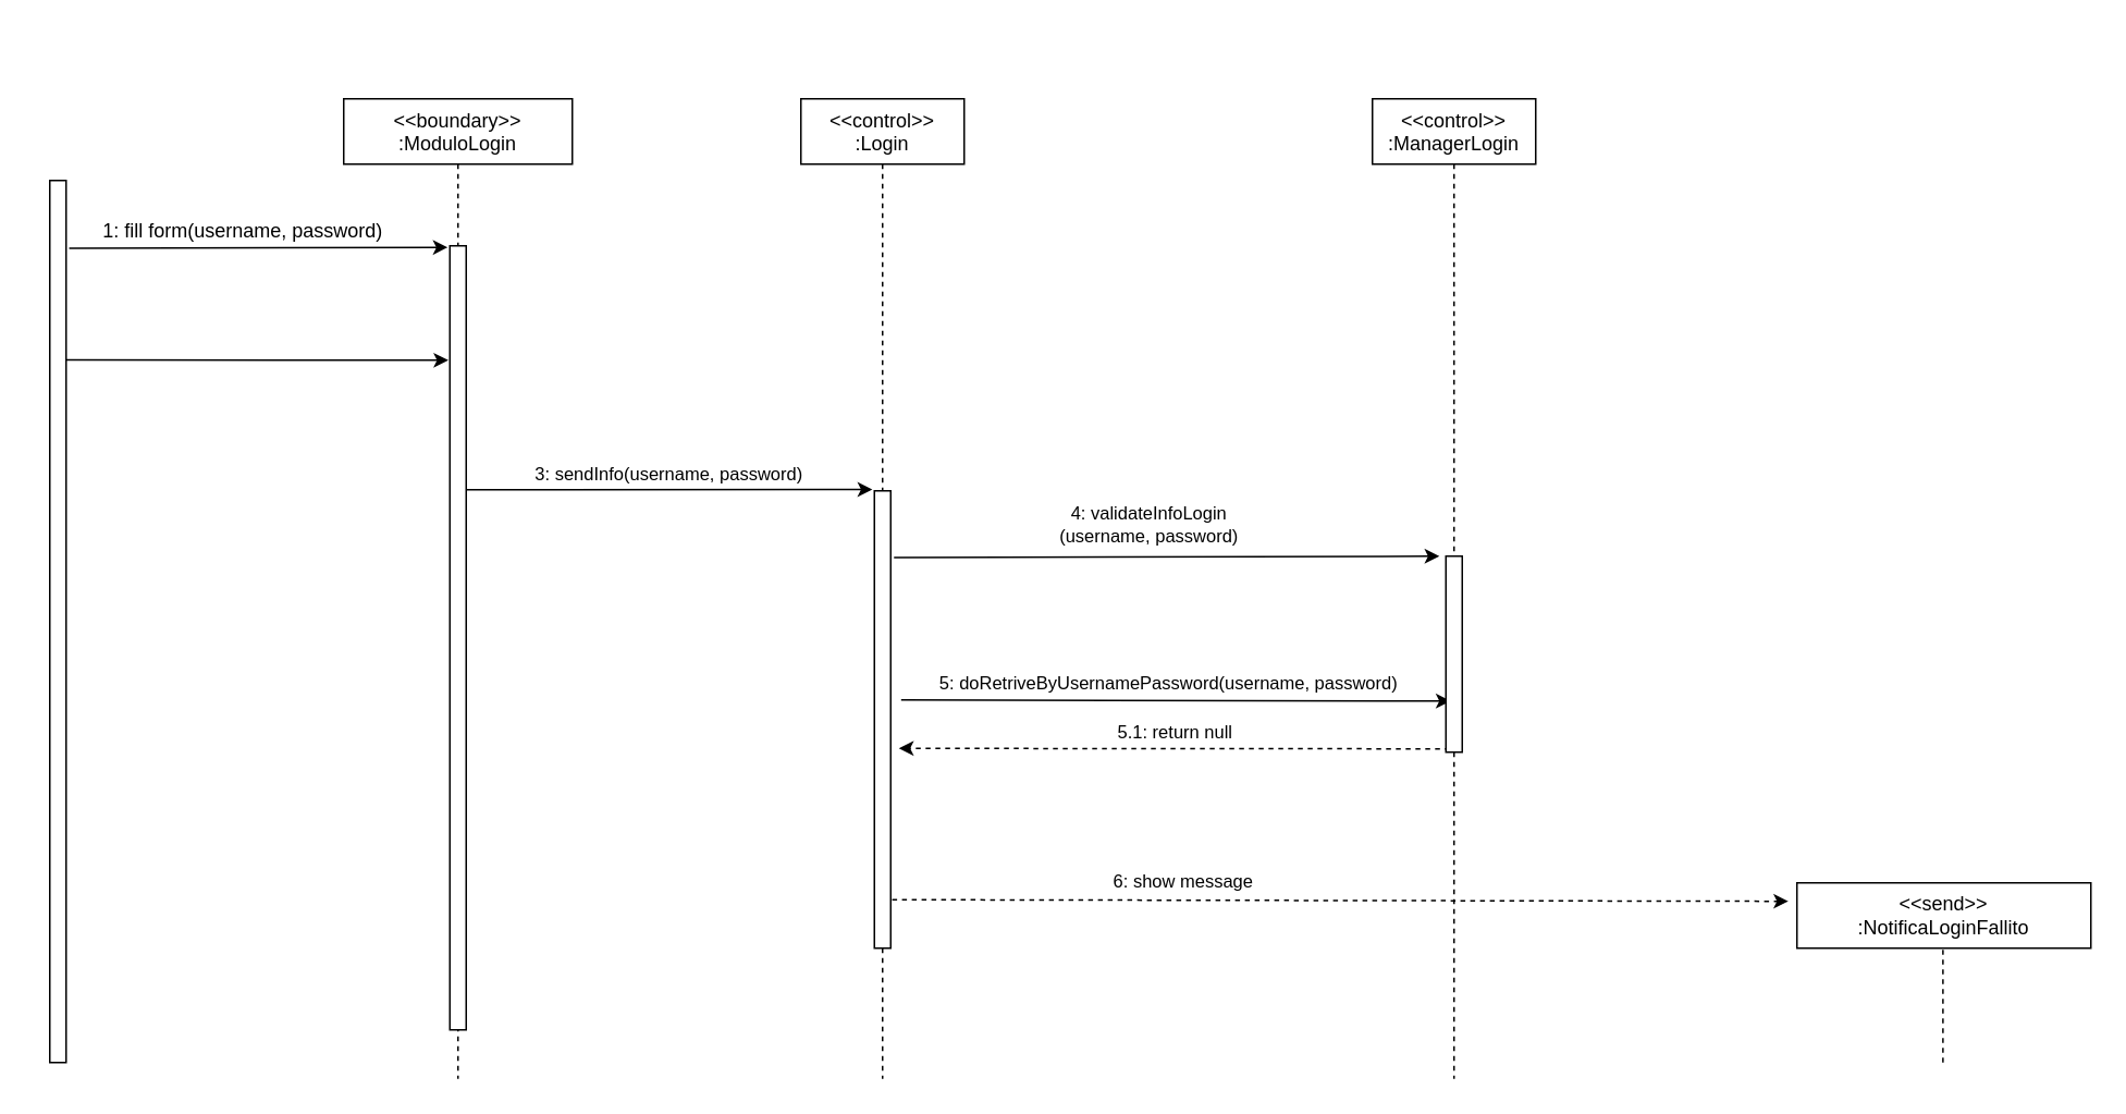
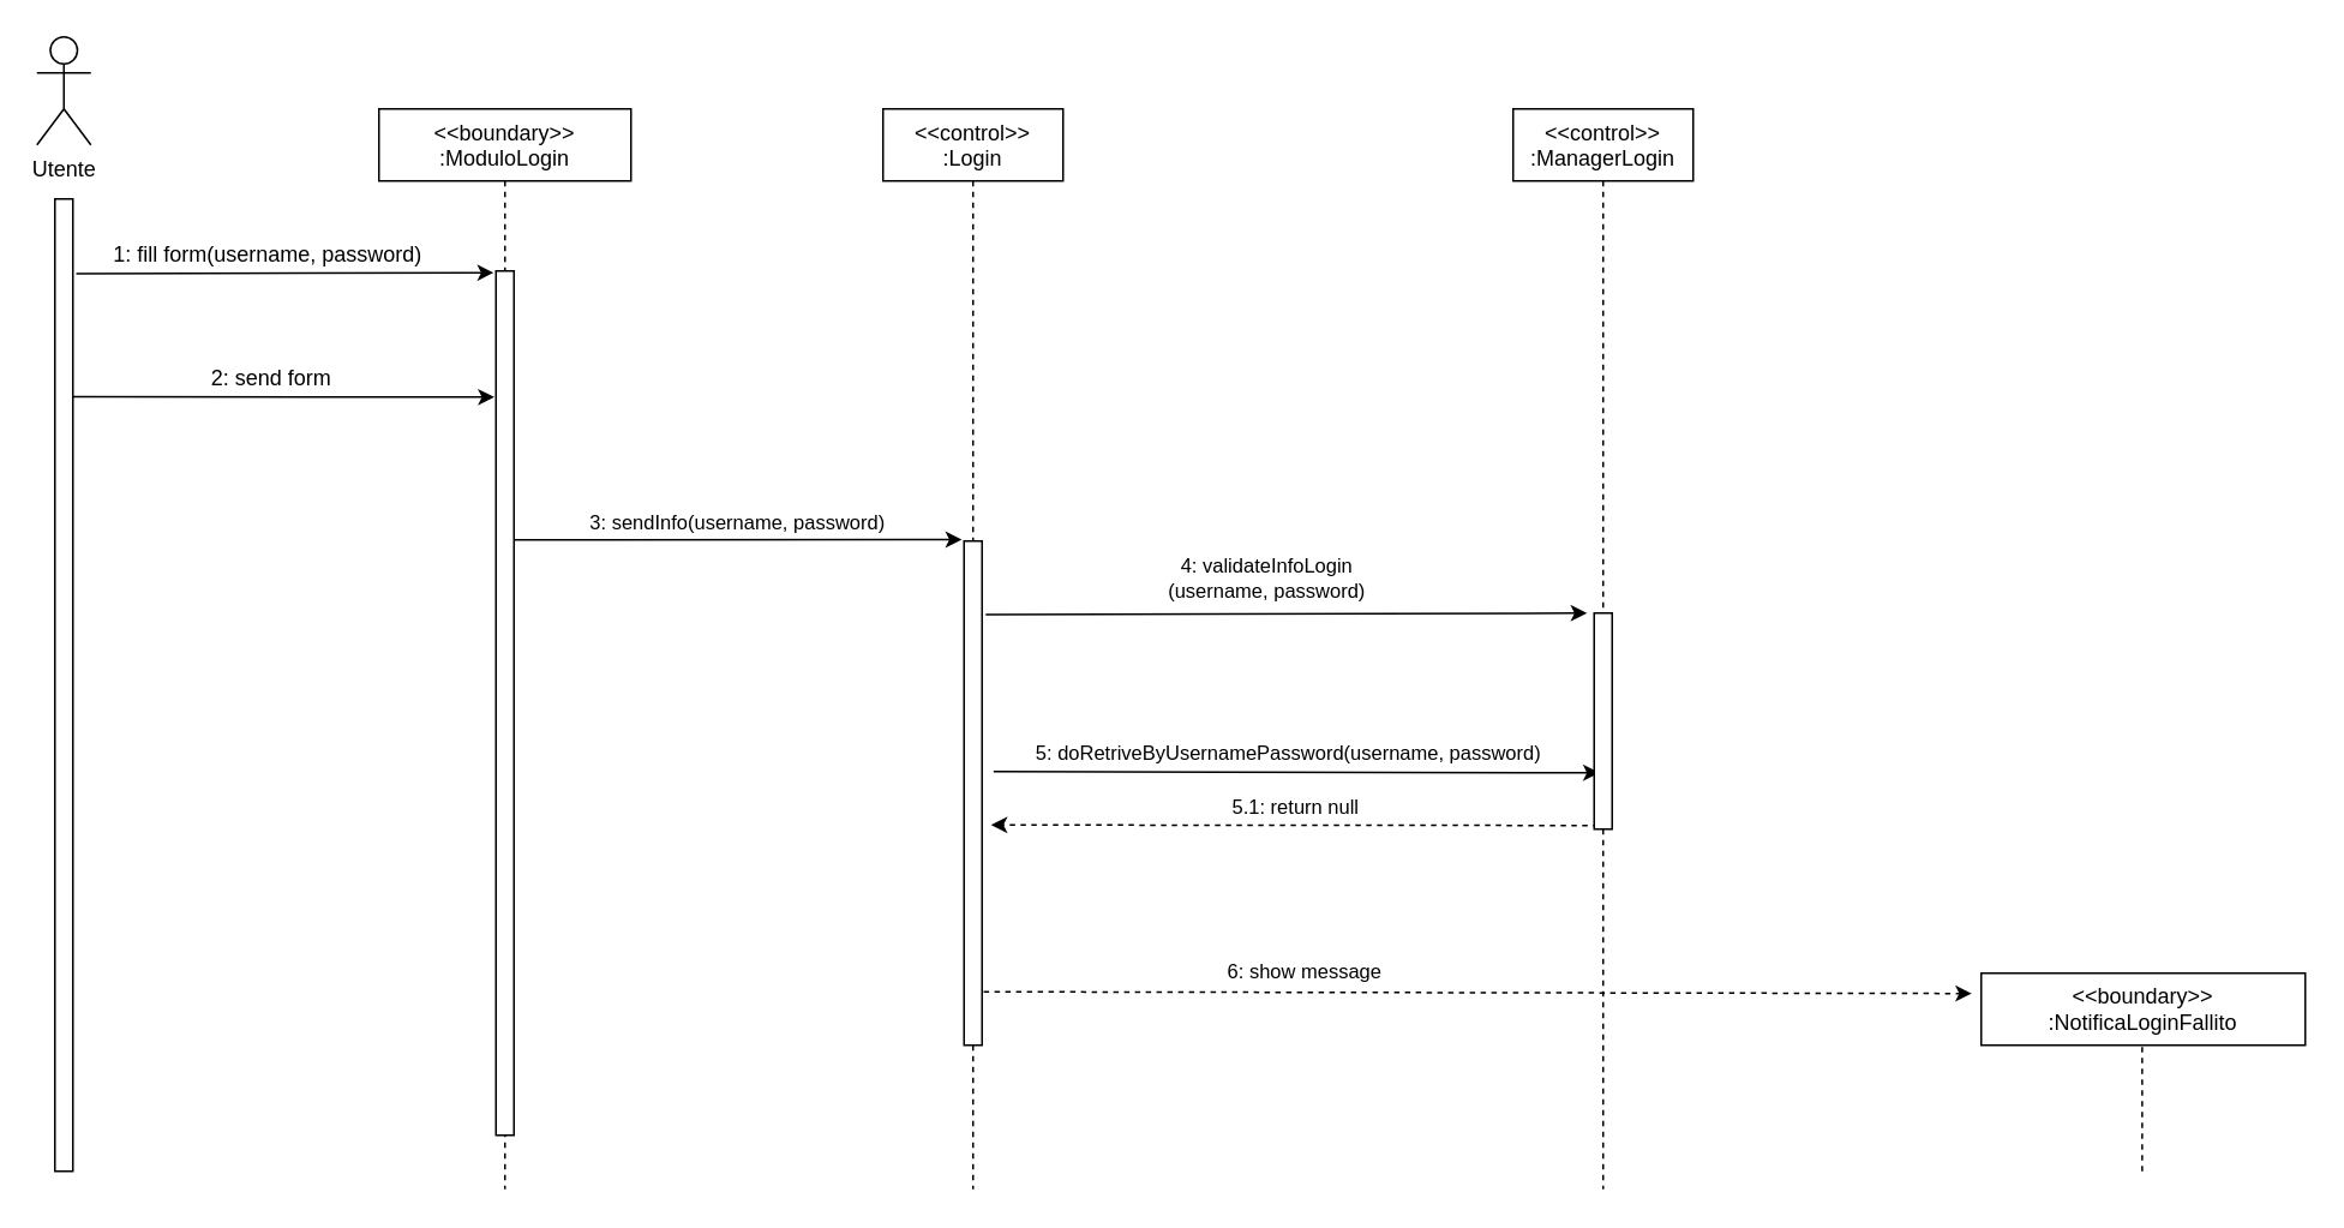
  <mxCell id="0" />
  <mxCell id="1" parent="0" />
  <mxCell id="2" value="&lt;&lt;boundary&gt;&gt;&#10;:ModuloLogin" style="shape=umlLifeline;perimeter=lifelinePerimeter;container=1;collapsible=0;recursiveResize=0;rounded=0;shadow=0;strokeWidth=1;fontStyle=0" parent="1" vertex="1"><mxGeometry x="210" y="60" width="140" height="600" as="geometry" /></mxCell>
  <mxCell id="3" value="" style="points=[];perimeter=orthogonalPerimeter;rounded=0;shadow=0;strokeWidth=1;" parent="2" vertex="1"><mxGeometry x="65" y="90" width="10" height="480" as="geometry" /></mxCell>
  <mxCell id="4" value="&lt;&lt;control&gt;&gt;&#10;:Login" style="shape=umlLifeline;perimeter=lifelinePerimeter;container=1;collapsible=0;recursiveResize=0;rounded=0;shadow=0;strokeWidth=1;fontStyle=0" parent="1" vertex="1"><mxGeometry x="490" y="60" width="100" height="600" as="geometry" /></mxCell>
  <mxCell id="5" value="" style="points=[];perimeter=orthogonalPerimeter;rounded=0;shadow=0;strokeWidth=1;" parent="4" vertex="1"><mxGeometry x="45" y="240" width="10" height="280" as="geometry" /></mxCell>
+ <mxCell id="6" value="Utente" style="shape=umlActor;verticalLabelPosition=bottom;verticalAlign=top;html=1;outlineConnect=0;" parent="1" vertex="1"><mxGeometry x="20" y="20" width="30" height="60" as="geometry" /></mxCell>
  <mxCell id="7" value="" style="points=[];perimeter=orthogonalPerimeter;rounded=0;shadow=0;strokeWidth=1;" parent="1" vertex="1"><mxGeometry x="30" y="110" width="10" height="540" as="geometry" /></mxCell>
  <mxCell id="8" value="" style="endArrow=classic;html=1;exitX=1.186;exitY=0.077;exitDx=0;exitDy=0;exitPerimeter=0;entryX=-0.133;entryY=0.002;entryDx=0;entryDy=0;entryPerimeter=0;" parent="1" source="7" target="3" edge="1"><mxGeometry width="50" height="50" relative="1" as="geometry"><mxPoint x="240" y="310" as="sourcePoint" /><mxPoint x="290" y="260" as="targetPoint" /><Array as="points" /></mxGeometry></mxCell>
  <mxCell id="9" value="&lt;font style=&quot;font-size: 12px&quot;&gt;1: fill form(username, password)&lt;/font&gt;" style="edgeLabel;html=1;align=center;verticalAlign=middle;resizable=0;points=[];" parent="8" vertex="1" connectable="0"><mxGeometry x="-0.088" y="1" relative="1" as="geometry"><mxPoint x="-0.32" y="-9.79" as="offset" /></mxGeometry></mxCell>
  <mxCell id="10" value="" style="endArrow=classic;html=1;exitX=1.067;exitY=0.1;exitDx=0;exitDy=0;exitPerimeter=0;entryX=-0.09;entryY=0.146;entryDx=0;entryDy=0;entryPerimeter=0;" parent="1" target="3" edge="1"><mxGeometry width="50" height="50" relative="1" as="geometry"><mxPoint x="40" y="219.8" as="sourcePoint" /><mxPoint x="190.33" y="219.88" as="targetPoint" /><Array as="points"><mxPoint x="194" y="220" /></Array></mxGeometry></mxCell>
  <mxCell id="11" value="" style="endArrow=classic;html=1;entryX=-0.128;entryY=-0.003;entryDx=0;entryDy=0;entryPerimeter=0;exitX=1.039;exitY=0.311;exitDx=0;exitDy=0;exitPerimeter=0;" parent="1" source="3" target="5" edge="1"><mxGeometry width="50" height="50" relative="1" as="geometry"><mxPoint x="230" y="220" as="sourcePoint" /><mxPoint x="380" y="250" as="targetPoint" /></mxGeometry></mxCell>
  <mxCell id="12" value="3: sendInfo(username, password)" style="edgeLabel;html=1;align=center;verticalAlign=middle;resizable=0;points=[];" parent="11" vertex="1" connectable="0"><mxGeometry x="-0.146" y="1" relative="1" as="geometry"><mxPoint x="17.17" y="-8.82" as="offset" /></mxGeometry></mxCell>
- <mxCell id="13" value="&amp;lt;&amp;lt;send&amp;gt;&amp;gt;&lt;br&gt;:NotificaLoginFallito" style="rounded=0;whiteSpace=wrap;html=1;" parent="1" vertex="1"><mxGeometry x="1100" y="540" width="180" height="40" as="geometry" /></mxCell>
+ <mxCell id="13" value="&amp;lt;&amp;lt;boundary&amp;gt;&amp;gt;&lt;br&gt;:NotificaLoginFallito" style="rounded=0;whiteSpace=wrap;html=1;" parent="1" vertex="1"><mxGeometry x="1100" y="540" width="180" height="40" as="geometry" /></mxCell>
+ <mxCell id="14" value="2: send form" style="text;html=1;align=center;verticalAlign=middle;resizable=0;points=[];autosize=1;" parent="1" vertex="1"><mxGeometry x="110" y="200" width="80" height="20" as="geometry" /></mxCell>
  <mxCell id="15" value="" style="endArrow=classic;html=1;exitX=1.3;exitY=0.177;exitDx=0;exitDy=0;exitPerimeter=0;entryX=-0.05;entryY=0.006;entryDx=0;entryDy=0;entryPerimeter=0;" parent="1" edge="1"><mxGeometry width="50" height="50" relative="1" as="geometry"><mxPoint x="551.38" y="428" as="sourcePoint" /><mxPoint x="887.88" y="428.68" as="targetPoint" /></mxGeometry></mxCell>
  <mxCell id="16" value="5: doRetriveByUsernamePassword(username, password)" style="edgeLabel;html=1;align=center;verticalAlign=middle;resizable=0;points=[];" parent="15" vertex="1" connectable="0"><mxGeometry x="0.159" y="1" relative="1" as="geometry"><mxPoint x="-32.15" y="-9.45" as="offset" /></mxGeometry></mxCell>
  <mxCell id="17" value="" style="endArrow=classic;html=1;exitX=-0.1;exitY=0.738;exitDx=0;exitDy=0;exitPerimeter=0;dashed=1;entryX=1.162;entryY=0.283;entryDx=0;entryDy=0;entryPerimeter=0;" parent="1" edge="1"><mxGeometry width="50" height="50" relative="1" as="geometry"><mxPoint x="887.38" y="457.96" as="sourcePoint" /><mxPoint x="550" y="457.68" as="targetPoint" /></mxGeometry></mxCell>
  <mxCell id="18" value="5.1: return null" style="edgeLabel;html=1;align=center;verticalAlign=middle;resizable=0;points=[];" parent="17" vertex="1" connectable="0"><mxGeometry x="0.004" y="-1" relative="1" as="geometry"><mxPoint y="-9.29" as="offset" /></mxGeometry></mxCell>
  <mxCell id="19" value="" style="endArrow=none;dashed=1;html=1;entryX=0.5;entryY=1;entryDx=0;entryDy=0;" parent="1" edge="1"><mxGeometry width="50" height="50" relative="1" as="geometry"><mxPoint x="1189.41" y="650" as="sourcePoint" /><mxPoint x="1189.41" y="580" as="targetPoint" /></mxGeometry></mxCell>
  <mxCell id="20" value="" style="endArrow=classic;html=1;exitX=1.09;exitY=0.894;exitDx=0;exitDy=0;exitPerimeter=0;entryX=-0.029;entryY=0.032;entryDx=0;entryDy=0;entryPerimeter=0;dashed=1;" parent="1" source="5" edge="1"><mxGeometry width="50" height="50" relative="1" as="geometry"><mxPoint x="850" y="380" as="sourcePoint" /><mxPoint x="1094.71" y="551.28" as="targetPoint" /></mxGeometry></mxCell>
  <mxCell id="21" value="6: show message" style="edgeLabel;html=1;align=center;verticalAlign=middle;resizable=0;points=[];" parent="20" vertex="1" connectable="0"><mxGeometry x="-0.35" relative="1" as="geometry"><mxPoint y="-12.52" as="offset" /></mxGeometry></mxCell>
  <mxCell id="22" value="&lt;&lt;control&gt;&gt;&#10;:ManagerLogin" style="shape=umlLifeline;perimeter=lifelinePerimeter;container=1;collapsible=0;recursiveResize=0;rounded=0;shadow=0;strokeWidth=1;fontStyle=0" vertex="1" parent="1"><mxGeometry x="840" y="60" width="100" height="600" as="geometry" /></mxCell>
  <mxCell id="23" value="" style="points=[];perimeter=orthogonalPerimeter;rounded=0;shadow=0;strokeWidth=1;" vertex="1" parent="22"><mxGeometry x="45" y="280" width="10" height="120" as="geometry" /></mxCell>
  <mxCell id="24" value="" style="endArrow=classic;html=1;exitX=1.2;exitY=0.146;exitDx=0;exitDy=0;exitPerimeter=0;entryX=-0.4;entryY=0;entryDx=0;entryDy=0;entryPerimeter=0;" edge="1" parent="1" source="5" target="23"><mxGeometry width="50" height="50" relative="1" as="geometry"><mxPoint x="660" y="390" as="sourcePoint" /><mxPoint x="710" y="340" as="targetPoint" /></mxGeometry></mxCell>
  <mxCell id="25" value="4: validateInfoLogin&lt;br&gt;(username, password)" style="edgeLabel;html=1;align=center;verticalAlign=middle;resizable=0;points=[];" vertex="1" connectable="0" parent="24"><mxGeometry x="-0.113" y="1" relative="1" as="geometry"><mxPoint x="7.01" y="-19.49" as="offset" /></mxGeometry></mxCell>
